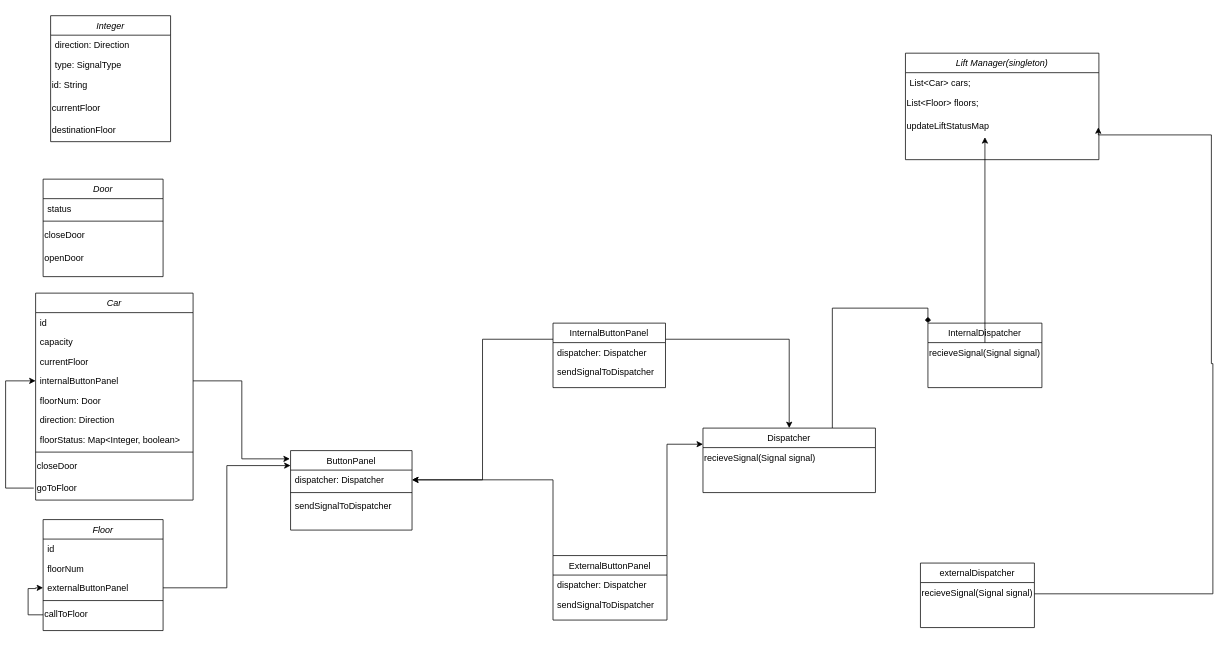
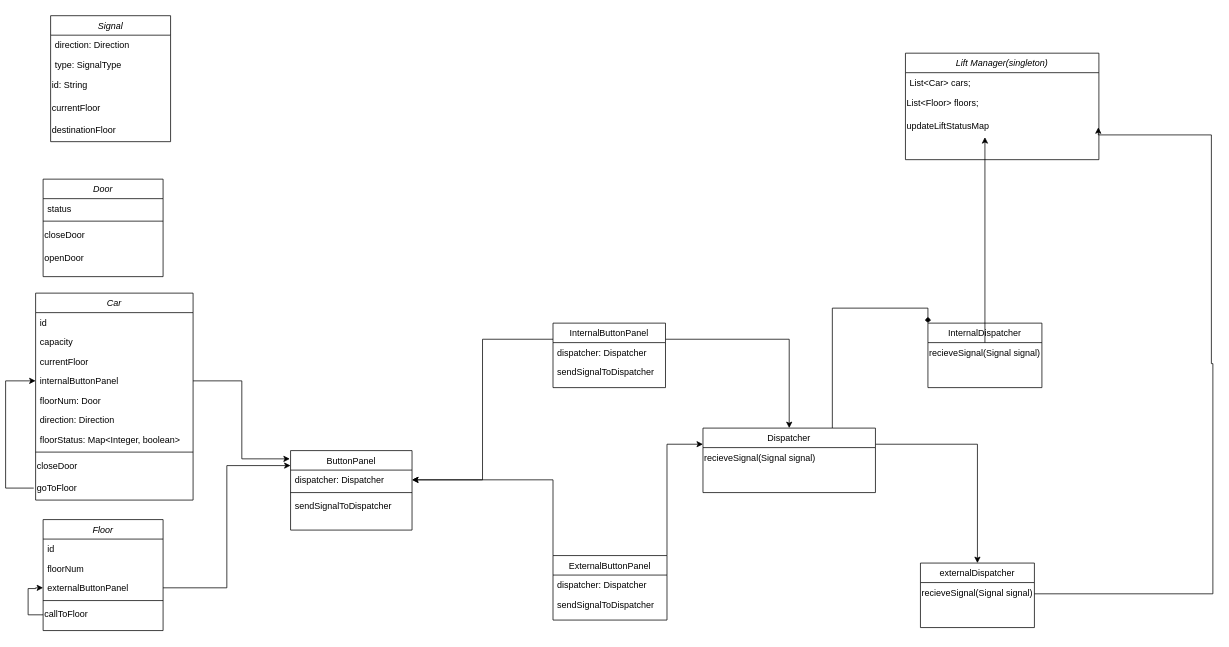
  <mxCell id="0" />
  <mxCell id="1" parent="0" />
  <mxCell id="2" value="Car" style="swimlane;fontStyle=2;align=center;verticalAlign=top;childLayout=stackLayout;horizontal=1;startSize=26;horizontalStack=0;resizeParent=1;resizeLast=0;collapsible=1;marginBottom=0;rounded=0;shadow=0;strokeWidth=1;" parent="1" vertex="1"><mxGeometry x="20" y="390" width="210" height="276" as="geometry"><mxRectangle x="230" y="140" width="160" height="26" as="alternateBounds" /></mxGeometry></mxCell>
  <mxCell id="3" value="id" style="text;align=left;verticalAlign=top;spacingLeft=4;spacingRight=4;overflow=hidden;rotatable=0;points=[[0,0.5],[1,0.5]];portConstraint=eastwest;" parent="2" vertex="1"><mxGeometry y="26" width="210" height="26" as="geometry" /></mxCell>
  <mxCell id="4" value="capacity" style="text;align=left;verticalAlign=top;spacingLeft=4;spacingRight=4;overflow=hidden;rotatable=0;points=[[0,0.5],[1,0.5]];portConstraint=eastwest;rounded=0;shadow=0;html=0;" parent="2" vertex="1"><mxGeometry y="52" width="210" height="26" as="geometry" /></mxCell>
  <mxCell id="5" value="currentFloor&#10;" style="text;align=left;verticalAlign=top;spacingLeft=4;spacingRight=4;overflow=hidden;rotatable=0;points=[[0,0.5],[1,0.5]];portConstraint=eastwest;rounded=0;shadow=0;html=0;" vertex="1" parent="2"><mxGeometry y="78" width="210" height="26" as="geometry" /></mxCell>
  <mxCell id="6" value="internalButtonPanel" style="text;align=left;verticalAlign=top;spacingLeft=4;spacingRight=4;overflow=hidden;rotatable=0;points=[[0,0.5],[1,0.5]];portConstraint=eastwest;rounded=0;shadow=0;html=0;" parent="2" vertex="1"><mxGeometry y="104" width="210" height="26" as="geometry" /></mxCell>
  <mxCell id="7" style="edgeStyle=orthogonalEdgeStyle;rounded=0;orthogonalLoop=1;jettySize=auto;html=1;exitX=0.5;exitY=1;exitDx=0;exitDy=0;" edge="1" parent="2"><mxGeometry relative="1" as="geometry"><mxPoint x="80" y="118" as="sourcePoint" /><mxPoint x="80" y="118" as="targetPoint" /></mxGeometry></mxCell>
  <mxCell id="8" value="floorNum: Door" style="text;align=left;verticalAlign=top;spacingLeft=4;spacingRight=4;overflow=hidden;rotatable=0;points=[[0,0.5],[1,0.5]];portConstraint=eastwest;rounded=0;shadow=0;html=0;" vertex="1" parent="2"><mxGeometry y="130" width="210" height="26" as="geometry" /></mxCell>
  <mxCell id="9" value="direction: Direction" style="text;align=left;verticalAlign=top;spacingLeft=4;spacingRight=4;overflow=hidden;rotatable=0;points=[[0,0.5],[1,0.5]];portConstraint=eastwest;rounded=0;shadow=0;html=0;" vertex="1" parent="2"><mxGeometry y="156" width="210" height="26" as="geometry" /></mxCell>
  <mxCell id="10" value="floorStatus: Map&lt;Integer, boolean&gt;" style="text;align=left;verticalAlign=top;spacingLeft=4;spacingRight=4;overflow=hidden;rotatable=0;points=[[0,0.5],[1,0.5]];portConstraint=eastwest;rounded=0;shadow=0;html=0;" vertex="1" parent="2"><mxGeometry y="182" width="210" height="26" as="geometry" /></mxCell>
  <mxCell id="11" value="" style="line;html=1;strokeWidth=1;align=left;verticalAlign=middle;spacingTop=-1;spacingLeft=3;spacingRight=3;rotatable=0;labelPosition=right;points=[];portConstraint=eastwest;" parent="2" vertex="1"><mxGeometry y="208" width="210" height="8" as="geometry" /></mxCell>
  <mxCell id="12" style="edgeStyle=orthogonalEdgeStyle;rounded=0;orthogonalLoop=1;jettySize=auto;html=1;entryX=0;entryY=0.5;entryDx=0;entryDy=0;exitX=-0.012;exitY=0.467;exitDx=0;exitDy=0;exitPerimeter=0;" edge="1" parent="2" source="14" target="6"><mxGeometry relative="1" as="geometry"><Array as="points"><mxPoint x="-40" y="260" /><mxPoint x="-40" y="117" /></Array></mxGeometry></mxCell>
  <mxCell id="13" value="closeDoor" style="text;html=1;align=left;verticalAlign=middle;resizable=0;points=[];autosize=1;strokeColor=none;fillColor=none;imageAspect=1;" vertex="1" parent="2"><mxGeometry y="216" width="210" height="30" as="geometry" /></mxCell>
  <mxCell id="14" value="goToFloor" style="text;html=1;align=left;verticalAlign=middle;resizable=0;points=[];autosize=1;strokeColor=none;fillColor=none;imageAspect=1;" vertex="1" parent="2"><mxGeometry y="246" width="210" height="30" as="geometry" /></mxCell>
  <mxCell id="15" value="ButtonPanel" style="swimlane;fontStyle=0;align=center;verticalAlign=top;childLayout=stackLayout;horizontal=1;startSize=26;horizontalStack=0;resizeParent=1;resizeLast=0;collapsible=1;marginBottom=0;rounded=0;shadow=0;strokeWidth=1;" parent="1" vertex="1"><mxGeometry x="360" y="600" width="162" height="106" as="geometry"><mxRectangle x="550" y="140" width="160" height="26" as="alternateBounds" /></mxGeometry></mxCell>
  <mxCell id="16" value="dispatcher: Dispatcher" style="text;align=left;verticalAlign=top;spacingLeft=4;spacingRight=4;overflow=hidden;rotatable=0;points=[[0,0.5],[1,0.5]];portConstraint=eastwest;rounded=0;shadow=0;html=0;" vertex="1" parent="15"><mxGeometry y="26" width="162" height="26" as="geometry" /></mxCell>
  <mxCell id="17" value="" style="line;html=1;strokeWidth=1;align=left;verticalAlign=middle;spacingTop=-1;spacingLeft=3;spacingRight=3;rotatable=0;labelPosition=right;points=[];portConstraint=eastwest;" vertex="1" parent="15"><mxGeometry y="52" width="162" height="8" as="geometry" /></mxCell>
  <mxCell id="18" value="sendSignalToDispatcher" style="text;align=left;verticalAlign=top;spacingLeft=4;spacingRight=4;overflow=hidden;rotatable=0;points=[[0,0.5],[1,0.5]];portConstraint=eastwest;" parent="15" vertex="1"><mxGeometry y="60" width="162" height="26" as="geometry" /></mxCell>
  <mxCell id="19" style="edgeStyle=orthogonalEdgeStyle;rounded=0;orthogonalLoop=1;jettySize=auto;html=1;exitX=0;exitY=0.25;exitDx=0;exitDy=0;entryX=1;entryY=0.5;entryDx=0;entryDy=0;" edge="1" parent="1" source="21" target="16"><mxGeometry relative="1" as="geometry" /></mxCell>
  <mxCell id="20" style="edgeStyle=orthogonalEdgeStyle;rounded=0;orthogonalLoop=1;jettySize=auto;html=1;exitX=1;exitY=0.25;exitDx=0;exitDy=0;" edge="1" parent="1" source="21" target="51"><mxGeometry relative="1" as="geometry" /></mxCell>
  <mxCell id="21" value="InternalButtonPanel" style="swimlane;fontStyle=0;align=center;verticalAlign=top;childLayout=stackLayout;horizontal=1;startSize=26;horizontalStack=0;resizeParent=1;resizeLast=0;collapsible=1;marginBottom=0;rounded=0;shadow=0;strokeWidth=1;" vertex="1" parent="1"><mxGeometry x="710" y="430" width="150" height="86" as="geometry"><mxRectangle x="550" y="140" width="160" height="26" as="alternateBounds" /></mxGeometry></mxCell>
  <mxCell id="22" value="dispatcher: Dispatcher" style="text;align=left;verticalAlign=top;spacingLeft=4;spacingRight=4;overflow=hidden;rotatable=0;points=[[0,0.5],[1,0.5]];portConstraint=eastwest;rounded=0;shadow=0;html=0;" vertex="1" parent="21"><mxGeometry y="26" width="150" height="26" as="geometry" /></mxCell>
  <mxCell id="23" value="sendSignalToDispatcher" style="text;align=left;verticalAlign=top;spacingLeft=4;spacingRight=4;overflow=hidden;rotatable=0;points=[[0,0.5],[1,0.5]];portConstraint=eastwest;" vertex="1" parent="21"><mxGeometry y="52" width="150" height="26" as="geometry" /></mxCell>
  <mxCell id="24" style="edgeStyle=orthogonalEdgeStyle;rounded=0;orthogonalLoop=1;jettySize=auto;html=1;exitX=0;exitY=0;exitDx=0;exitDy=0;entryX=1;entryY=0.5;entryDx=0;entryDy=0;" edge="1" parent="1" source="26" target="16"><mxGeometry relative="1" as="geometry" /></mxCell>
  <mxCell id="25" style="edgeStyle=orthogonalEdgeStyle;rounded=0;orthogonalLoop=1;jettySize=auto;html=1;exitX=1;exitY=0;exitDx=0;exitDy=0;entryX=0;entryY=0.25;entryDx=0;entryDy=0;" edge="1" parent="1" source="26" target="51"><mxGeometry relative="1" as="geometry" /></mxCell>
  <mxCell id="26" value="ExternalButtonPanel" style="swimlane;fontStyle=0;align=center;verticalAlign=top;childLayout=stackLayout;horizontal=1;startSize=26;horizontalStack=0;resizeParent=1;resizeLast=0;collapsible=1;marginBottom=0;rounded=0;shadow=0;strokeWidth=1;" vertex="1" parent="1"><mxGeometry x="710" y="740" width="152" height="86" as="geometry"><mxRectangle x="550" y="140" width="160" height="26" as="alternateBounds" /></mxGeometry></mxCell>
  <mxCell id="27" value="dispatcher: Dispatcher" style="text;align=left;verticalAlign=top;spacingLeft=4;spacingRight=4;overflow=hidden;rotatable=0;points=[[0,0.5],[1,0.5]];portConstraint=eastwest;rounded=0;shadow=0;html=0;" vertex="1" parent="26"><mxGeometry y="26" width="152" height="26" as="geometry" /></mxCell>
  <mxCell id="28" value="sendSignalToDispatcher" style="text;align=left;verticalAlign=top;spacingLeft=4;spacingRight=4;overflow=hidden;rotatable=0;points=[[0,0.5],[1,0.5]];portConstraint=eastwest;" vertex="1" parent="26"><mxGeometry y="52" width="152" height="26" as="geometry" /></mxCell>
  <mxCell id="29" value="Floor" style="swimlane;fontStyle=2;align=center;verticalAlign=top;childLayout=stackLayout;horizontal=1;startSize=26;horizontalStack=0;resizeParent=1;resizeLast=0;collapsible=1;marginBottom=0;rounded=0;shadow=0;strokeWidth=1;" vertex="1" parent="1"><mxGeometry x="30" y="692" width="160" height="148" as="geometry"><mxRectangle x="230" y="140" width="160" height="26" as="alternateBounds" /></mxGeometry></mxCell>
  <mxCell id="30" value="id" style="text;align=left;verticalAlign=top;spacingLeft=4;spacingRight=4;overflow=hidden;rotatable=0;points=[[0,0.5],[1,0.5]];portConstraint=eastwest;" vertex="1" parent="29"><mxGeometry y="26" width="160" height="26" as="geometry" /></mxCell>
  <mxCell id="31" value="floorNum" style="text;align=left;verticalAlign=top;spacingLeft=4;spacingRight=4;overflow=hidden;rotatable=0;points=[[0,0.5],[1,0.5]];portConstraint=eastwest;rounded=0;shadow=0;html=0;" vertex="1" parent="29"><mxGeometry y="52" width="160" height="26" as="geometry" /></mxCell>
  <mxCell id="32" value="externalButtonPanel" style="text;align=left;verticalAlign=top;spacingLeft=4;spacingRight=4;overflow=hidden;rotatable=0;points=[[0,0.5],[1,0.5]];portConstraint=eastwest;rounded=0;shadow=0;html=0;" vertex="1" parent="29"><mxGeometry y="78" width="160" height="26" as="geometry" /></mxCell>
  <mxCell id="33" style="edgeStyle=orthogonalEdgeStyle;rounded=0;orthogonalLoop=1;jettySize=auto;html=1;exitX=0.5;exitY=1;exitDx=0;exitDy=0;" edge="1" parent="29"><mxGeometry relative="1" as="geometry"><mxPoint x="80" y="118" as="sourcePoint" /><mxPoint x="80" y="118" as="targetPoint" /></mxGeometry></mxCell>
  <mxCell id="34" value="" style="line;html=1;strokeWidth=1;align=left;verticalAlign=middle;spacingTop=-1;spacingLeft=3;spacingRight=3;rotatable=0;labelPosition=right;points=[];portConstraint=eastwest;" vertex="1" parent="29"><mxGeometry y="104" width="160" height="8" as="geometry" /></mxCell>
  <mxCell id="35" style="edgeStyle=orthogonalEdgeStyle;rounded=0;orthogonalLoop=1;jettySize=auto;html=1;entryX=0;entryY=0.5;entryDx=0;entryDy=0;" edge="1" parent="29" source="36" target="32"><mxGeometry relative="1" as="geometry"><mxPoint x="-10" y="88" as="targetPoint" /><Array as="points"><mxPoint x="-20" y="127" /><mxPoint x="-20" y="92" /><mxPoint x="-10" y="92" /><mxPoint x="-10" y="91" /></Array></mxGeometry></mxCell>
  <mxCell id="36" value="callToFloor" style="text;html=1;align=left;verticalAlign=middle;resizable=0;points=[];autosize=1;strokeColor=none;fillColor=none;imageAspect=1;" vertex="1" parent="29"><mxGeometry y="112" width="160" height="30" as="geometry" /></mxCell>
  <mxCell id="37" style="edgeStyle=orthogonalEdgeStyle;rounded=0;orthogonalLoop=1;jettySize=auto;html=1;entryX=-0.006;entryY=0.104;entryDx=0;entryDy=0;entryPerimeter=0;" edge="1" parent="1" source="6" target="15"><mxGeometry relative="1" as="geometry" /></mxCell>
  <mxCell id="38" style="edgeStyle=orthogonalEdgeStyle;rounded=0;orthogonalLoop=1;jettySize=auto;html=1;entryX=0;entryY=-0.231;entryDx=0;entryDy=0;entryPerimeter=0;" edge="1" parent="1" source="32" target="16"><mxGeometry relative="1" as="geometry" /></mxCell>
  <mxCell id="39" value="Door" style="swimlane;fontStyle=2;align=center;verticalAlign=top;childLayout=stackLayout;horizontal=1;startSize=26;horizontalStack=0;resizeParent=1;resizeLast=0;collapsible=1;marginBottom=0;rounded=0;shadow=0;strokeWidth=1;" vertex="1" parent="1"><mxGeometry x="30" y="238" width="160" height="130" as="geometry"><mxRectangle x="230" y="140" width="160" height="26" as="alternateBounds" /></mxGeometry></mxCell>
  <mxCell id="40" value="status" style="text;align=left;verticalAlign=top;spacingLeft=4;spacingRight=4;overflow=hidden;rotatable=0;points=[[0,0.5],[1,0.5]];portConstraint=eastwest;rounded=0;shadow=0;html=0;" vertex="1" parent="39"><mxGeometry y="26" width="160" height="26" as="geometry" /></mxCell>
  <mxCell id="41" style="edgeStyle=orthogonalEdgeStyle;rounded=0;orthogonalLoop=1;jettySize=auto;html=1;exitX=0.5;exitY=1;exitDx=0;exitDy=0;" edge="1" parent="39"><mxGeometry relative="1" as="geometry"><mxPoint x="80" y="118" as="sourcePoint" /><mxPoint x="80" y="118" as="targetPoint" /></mxGeometry></mxCell>
  <mxCell id="42" value="" style="line;html=1;strokeWidth=1;align=left;verticalAlign=middle;spacingTop=-1;spacingLeft=3;spacingRight=3;rotatable=0;labelPosition=right;points=[];portConstraint=eastwest;" vertex="1" parent="39"><mxGeometry y="52" width="160" height="8" as="geometry" /></mxCell>
  <mxCell id="43" value="closeDoor" style="text;html=1;align=left;verticalAlign=middle;resizable=0;points=[];autosize=1;strokeColor=none;fillColor=none;imageAspect=1;" vertex="1" parent="39"><mxGeometry y="60" width="160" height="30" as="geometry" /></mxCell>
  <mxCell id="44" value="openDoor" style="text;html=1;align=left;verticalAlign=middle;resizable=0;points=[];autosize=1;strokeColor=none;fillColor=none;imageAspect=1;" vertex="1" parent="39"><mxGeometry y="90" width="160" height="30" as="geometry" /></mxCell>
  <mxCell id="45" value="InternalDispatcher" style="swimlane;fontStyle=0;align=center;verticalAlign=top;childLayout=stackLayout;horizontal=1;startSize=26;horizontalStack=0;resizeParent=1;resizeLast=0;collapsible=1;marginBottom=0;rounded=0;shadow=0;strokeWidth=1;" vertex="1" parent="1"><mxGeometry x="1210" y="430" width="152" height="86" as="geometry"><mxRectangle x="550" y="140" width="160" height="26" as="alternateBounds" /></mxGeometry></mxCell>
  <mxCell id="46" value="recieveSignal(Signal signal)" style="text;html=1;align=left;verticalAlign=middle;resizable=0;points=[];autosize=1;strokeColor=none;fillColor=none;" vertex="1" parent="45"><mxGeometry y="26" width="152" height="30" as="geometry" /></mxCell>
  <mxCell id="47" value="externalDispatcher" style="swimlane;fontStyle=0;align=center;verticalAlign=top;childLayout=stackLayout;horizontal=1;startSize=26;horizontalStack=0;resizeParent=1;resizeLast=0;collapsible=1;marginBottom=0;rounded=0;shadow=0;strokeWidth=1;" vertex="1" parent="1"><mxGeometry x="1200" y="750" width="152" height="86" as="geometry"><mxRectangle x="550" y="140" width="160" height="26" as="alternateBounds" /></mxGeometry></mxCell>
  <mxCell id="48" value="recieveSignal(Signal signal)" style="text;html=1;align=left;verticalAlign=middle;resizable=0;points=[];autosize=1;strokeColor=none;fillColor=none;" vertex="1" parent="47"><mxGeometry y="26" width="152" height="30" as="geometry" /></mxCell>
+ <mxCell id="49" style="edgeStyle=orthogonalEdgeStyle;rounded=0;orthogonalLoop=1;jettySize=auto;html=1;exitX=1;exitY=0.25;exitDx=0;exitDy=0;" edge="1" parent="1" source="51" target="47"><mxGeometry relative="1" as="geometry" /></mxCell>
  <mxCell id="50" style="edgeStyle=orthogonalEdgeStyle;rounded=0;orthogonalLoop=1;jettySize=auto;html=1;exitX=0.75;exitY=0;exitDx=0;exitDy=0;entryX=0;entryY=0;entryDx=0;entryDy=0;endArrow=diamond;" edge="1" parent="1" source="51" target="45"><mxGeometry relative="1" as="geometry" /></mxCell>
  <mxCell id="51" value="Dispatcher" style="swimlane;fontStyle=0;align=center;verticalAlign=top;childLayout=stackLayout;horizontal=1;startSize=26;horizontalStack=0;resizeParent=1;resizeLast=0;collapsible=1;marginBottom=0;rounded=0;shadow=0;strokeWidth=1;" vertex="1" parent="1"><mxGeometry x="910" y="570" width="230" height="86" as="geometry"><mxRectangle x="550" y="140" width="160" height="26" as="alternateBounds" /></mxGeometry></mxCell>
  <mxCell id="52" value="recieveSignal(Signal signal)" style="text;html=1;align=left;verticalAlign=middle;resizable=0;points=[];autosize=1;strokeColor=none;fillColor=none;" vertex="1" parent="51"><mxGeometry y="26" width="230" height="30" as="geometry" /></mxCell>
- <mxCell id="53" value="Integer" style="swimlane;fontStyle=2;align=center;verticalAlign=top;childLayout=stackLayout;horizontal=1;startSize=26;horizontalStack=0;resizeParent=1;resizeLast=0;collapsible=1;marginBottom=0;rounded=0;shadow=0;strokeWidth=1;" vertex="1" parent="1"><mxGeometry x="40" y="20" width="160" height="168" as="geometry"><mxRectangle x="230" y="140" width="160" height="26" as="alternateBounds" /></mxGeometry></mxCell>
+ <mxCell id="53" value="Signal" style="swimlane;fontStyle=2;align=center;verticalAlign=top;childLayout=stackLayout;horizontal=1;startSize=26;horizontalStack=0;resizeParent=1;resizeLast=0;collapsible=1;marginBottom=0;rounded=0;shadow=0;strokeWidth=1;" vertex="1" parent="1"><mxGeometry x="40" y="20" width="160" height="168" as="geometry"><mxRectangle x="230" y="140" width="160" height="26" as="alternateBounds" /></mxGeometry></mxCell>
  <mxCell id="54" value="direction: Direction" style="text;align=left;verticalAlign=top;spacingLeft=4;spacingRight=4;overflow=hidden;rotatable=0;points=[[0,0.5],[1,0.5]];portConstraint=eastwest;rounded=0;shadow=0;html=0;" vertex="1" parent="53"><mxGeometry y="26" width="160" height="26" as="geometry" /></mxCell>
  <mxCell id="55" value="type: SignalType" style="text;align=left;verticalAlign=top;spacingLeft=4;spacingRight=4;overflow=hidden;rotatable=0;points=[[0,0.5],[1,0.5]];portConstraint=eastwest;rounded=0;shadow=0;html=0;" vertex="1" parent="53"><mxGeometry y="52" width="160" height="26" as="geometry" /></mxCell>
  <mxCell id="56" style="edgeStyle=orthogonalEdgeStyle;rounded=0;orthogonalLoop=1;jettySize=auto;html=1;exitX=0.5;exitY=1;exitDx=0;exitDy=0;" edge="1" parent="53"><mxGeometry relative="1" as="geometry"><mxPoint x="80" y="118" as="sourcePoint" /><mxPoint x="80" y="118" as="targetPoint" /></mxGeometry></mxCell>
  <mxCell id="57" value="id: String" style="text;html=1;align=left;verticalAlign=middle;resizable=0;points=[];autosize=1;strokeColor=none;fillColor=none;imageAspect=1;" vertex="1" parent="53"><mxGeometry y="78" width="160" height="30" as="geometry" /></mxCell>
  <mxCell id="58" value="currentFloor" style="text;html=1;align=left;verticalAlign=middle;resizable=0;points=[];autosize=1;strokeColor=none;fillColor=none;imageAspect=1;" vertex="1" parent="53"><mxGeometry y="108" width="160" height="30" as="geometry" /></mxCell>
  <mxCell id="59" value="destinationFloor" style="text;html=1;align=left;verticalAlign=middle;resizable=0;points=[];autosize=1;strokeColor=none;fillColor=none;imageAspect=1;" vertex="1" parent="53"><mxGeometry y="138" width="160" height="30" as="geometry" /></mxCell>
  <mxCell id="60" value="Lift Manager(singleton)" style="swimlane;fontStyle=2;align=center;verticalAlign=top;childLayout=stackLayout;horizontal=1;startSize=26;horizontalStack=0;resizeParent=1;resizeLast=0;collapsible=1;marginBottom=0;rounded=0;shadow=0;strokeWidth=1;" vertex="1" parent="1"><mxGeometry x="1180" y="70" width="258" height="142" as="geometry"><mxRectangle x="230" y="140" width="160" height="26" as="alternateBounds" /></mxGeometry></mxCell>
  <mxCell id="61" value="List&lt;Car&gt; cars; " style="text;align=left;verticalAlign=top;spacingLeft=4;spacingRight=4;overflow=hidden;rotatable=0;points=[[0,0.5],[1,0.5]];portConstraint=eastwest;rounded=0;shadow=0;html=0;" vertex="1" parent="60"><mxGeometry y="26" width="258" height="26" as="geometry" /></mxCell>
  <mxCell id="62" style="edgeStyle=orthogonalEdgeStyle;rounded=0;orthogonalLoop=1;jettySize=auto;html=1;exitX=0.5;exitY=1;exitDx=0;exitDy=0;" edge="1" parent="60"><mxGeometry relative="1" as="geometry"><mxPoint x="80" y="118" as="sourcePoint" /><mxPoint x="80" y="118" as="targetPoint" /></mxGeometry></mxCell>
  <mxCell id="63" value="List&amp;lt;Floor&amp;gt; floors;&amp;nbsp;" style="text;html=1;align=left;verticalAlign=middle;resizable=0;points=[];autosize=1;strokeColor=none;fillColor=none;imageAspect=1;" vertex="1" parent="60"><mxGeometry y="52" width="258" height="30" as="geometry" /></mxCell>
  <mxCell id="64" value="updateLiftStatusMap" style="text;html=1;align=left;verticalAlign=middle;resizable=0;points=[];autosize=1;strokeColor=none;fillColor=none;imageAspect=1;" vertex="1" parent="60"><mxGeometry y="82" width="258" height="30" as="geometry" /></mxCell>
  <mxCell id="65" style="edgeStyle=orthogonalEdgeStyle;rounded=0;orthogonalLoop=1;jettySize=auto;html=1;" edge="1" parent="1" source="46" target="64"><mxGeometry relative="1" as="geometry"><Array as="points"><mxPoint x="1286" y="177" /></Array></mxGeometry></mxCell>
  <mxCell id="66" style="edgeStyle=orthogonalEdgeStyle;rounded=0;orthogonalLoop=1;jettySize=auto;html=1;entryX=0.997;entryY=0.561;entryDx=0;entryDy=0;entryPerimeter=0;" edge="1" parent="1" source="48" target="64"><mxGeometry relative="1" as="geometry"><Array as="points"><mxPoint x="1590" y="791" /><mxPoint x="1590" y="484" /><mxPoint x="1588" y="484" /><mxPoint x="1588" y="179" /></Array></mxGeometry></mxCell>
